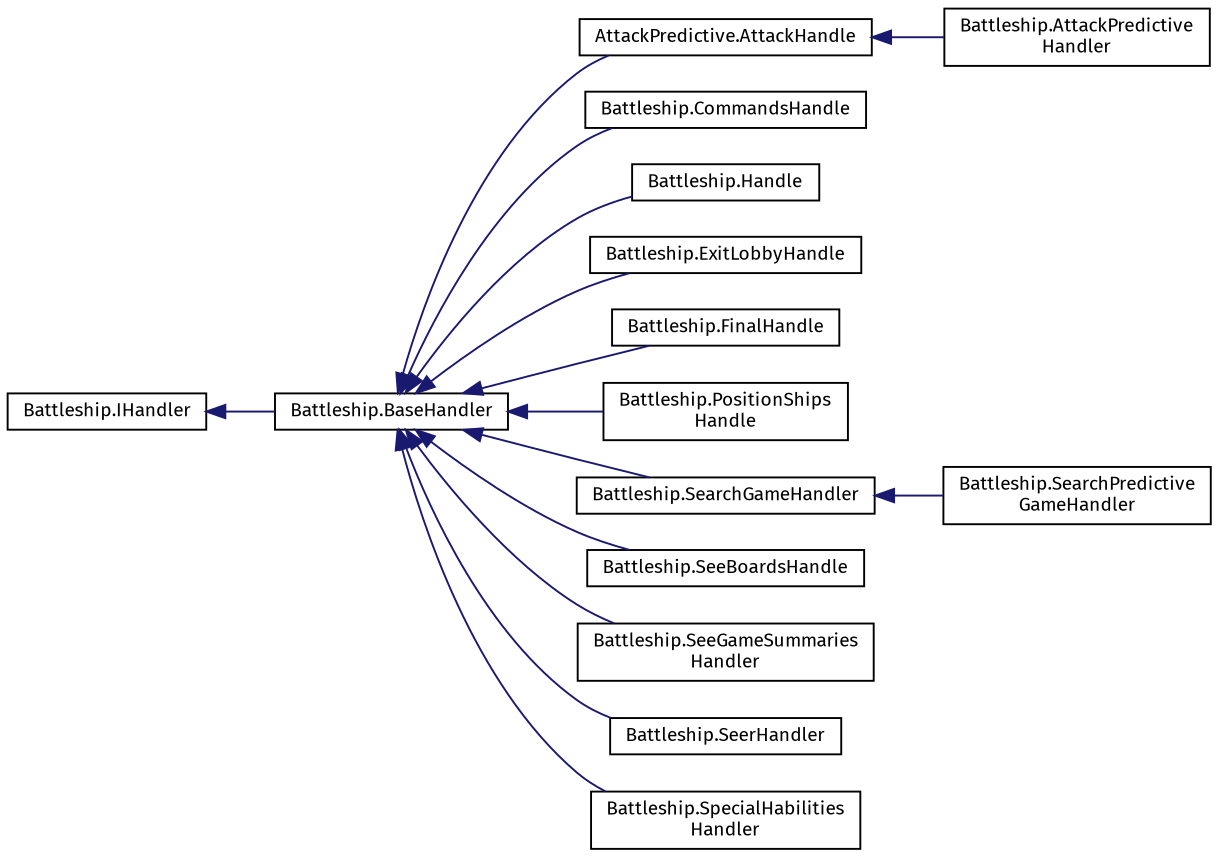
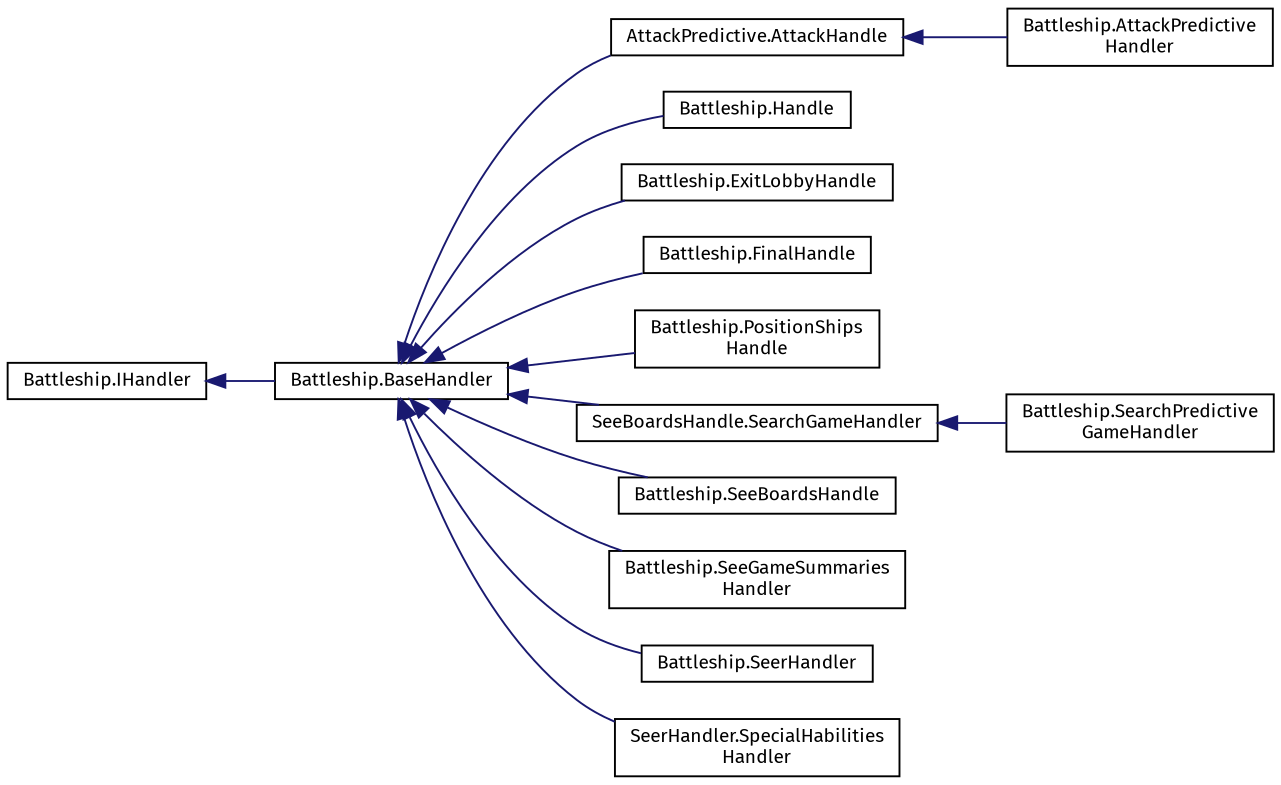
  digraph {
    fontname="Fira Sans"
    rankdir=LR
    node [color=black fillcolor=white fontname="Fira Sans" fontsize=10 shape=record style=filled]
    edge [color=midnightblue dir=back fontname="Fira Sans" fontsize=10 labelfontname=Helvetica labelfontsize=10 style=solid]
    n1 [height=0.2 label="Battleship.IHandler" width=0.4]
    n2 [height=0.2 label="Battleship.BaseHandler" width=0.4]
    n3 [height=0.2 label="AttackPredictive.AttackHandle" width=0.4]
-   n4 [height=0.2 label="Battleship.CommandsHandle" width=0.4]
    n5 [height=0.2 label="Battleship.Handle" width=0.4]
    n6 [height=0.2 label="Battleship.ExitLobbyHandle" width=0.4]
    n7 [height=0.2 label="Battleship.FinalHandle" width=0.4]
    n8 [height=0.2 label="Battleship.PositionShips\lHandle" width=0.4]
-   n9 [height=0.2 label="Battleship.SearchGameHandler" width=0.4]
+   n9 [height=0.2 label="SeeBoardsHandle.SearchGameHandler" width=0.4]
    n10 [height=0.2 label="Battleship.SeeBoardsHandle" width=0.4]
    n11 [height=0.2 label="Battleship.SeeGameSummaries\lHandler" width=0.4]
    n12 [height=0.2 label="Battleship.SeerHandler" width=0.4]
-   n13 [height=0.2 label="Battleship.SpecialHabilities\lHandler" width=0.4]
+   n13 [height=0.2 label="SeerHandler.SpecialHabilities\lHandler" width=0.4]
    n14 [height=0.2 label="Battleship.AttackPredictive\lHandler" width=0.4]
    n15 [height=0.2 label="Battleship.SearchPredictive\lGameHandler" width=0.4]
    n1 -> n2
    n2 -> n3
-   n2 -> n4
    n2 -> n5
    n2 -> n6
    n2 -> n7
    n2 -> n8
    n2 -> n9
    n2 -> n10
    n2 -> n11
    n2 -> n12
    n2 -> n13
    n3 -> n14
    n9 -> n15
  }
